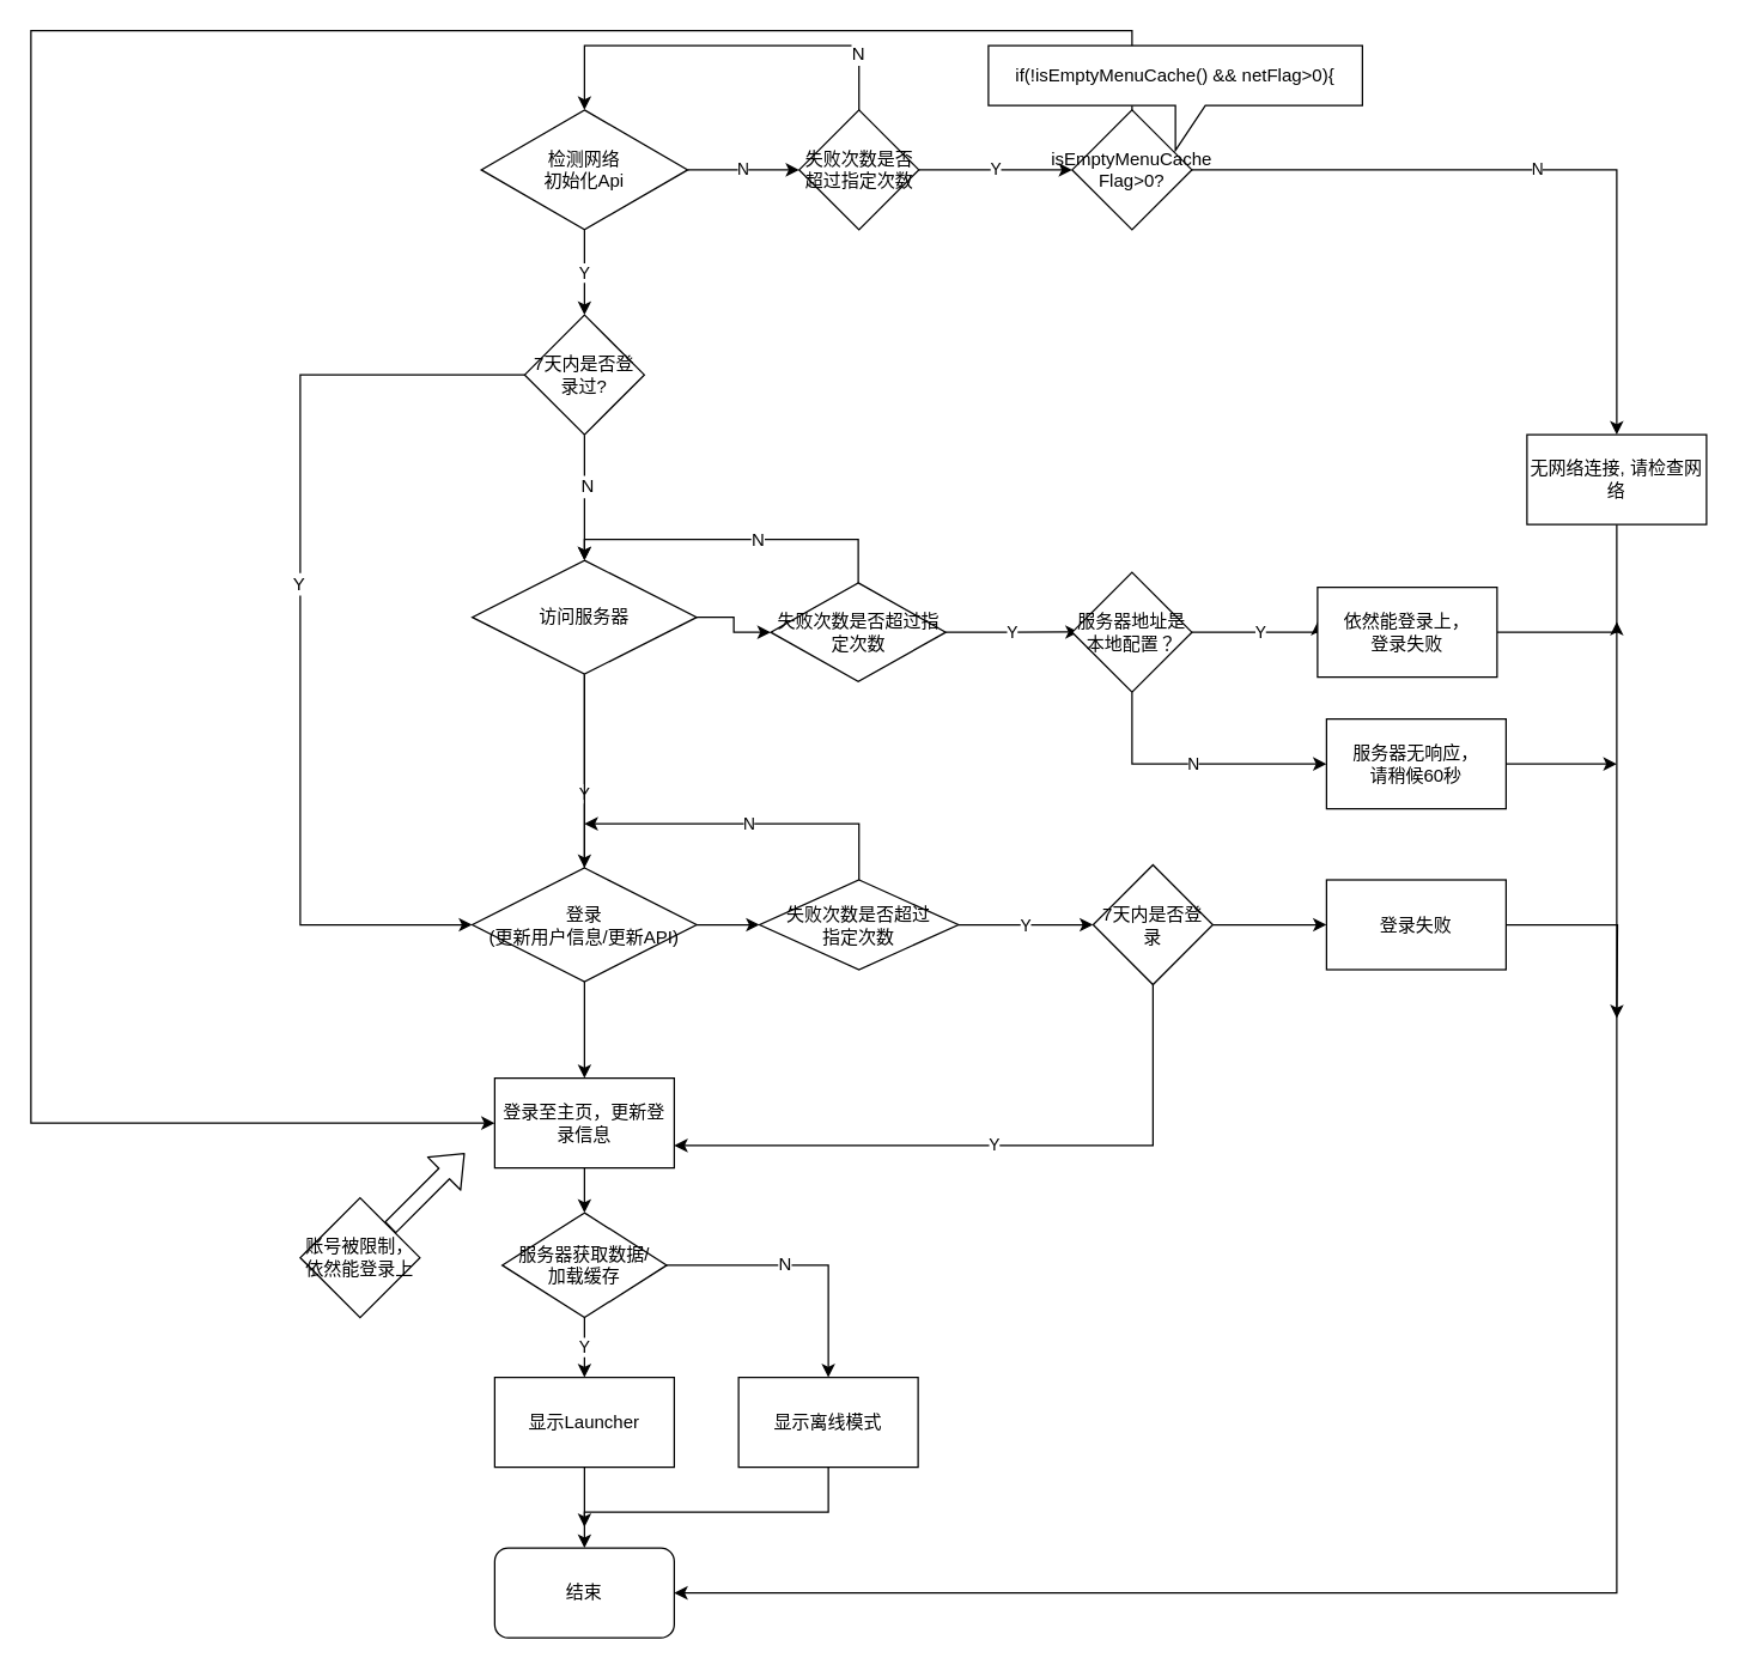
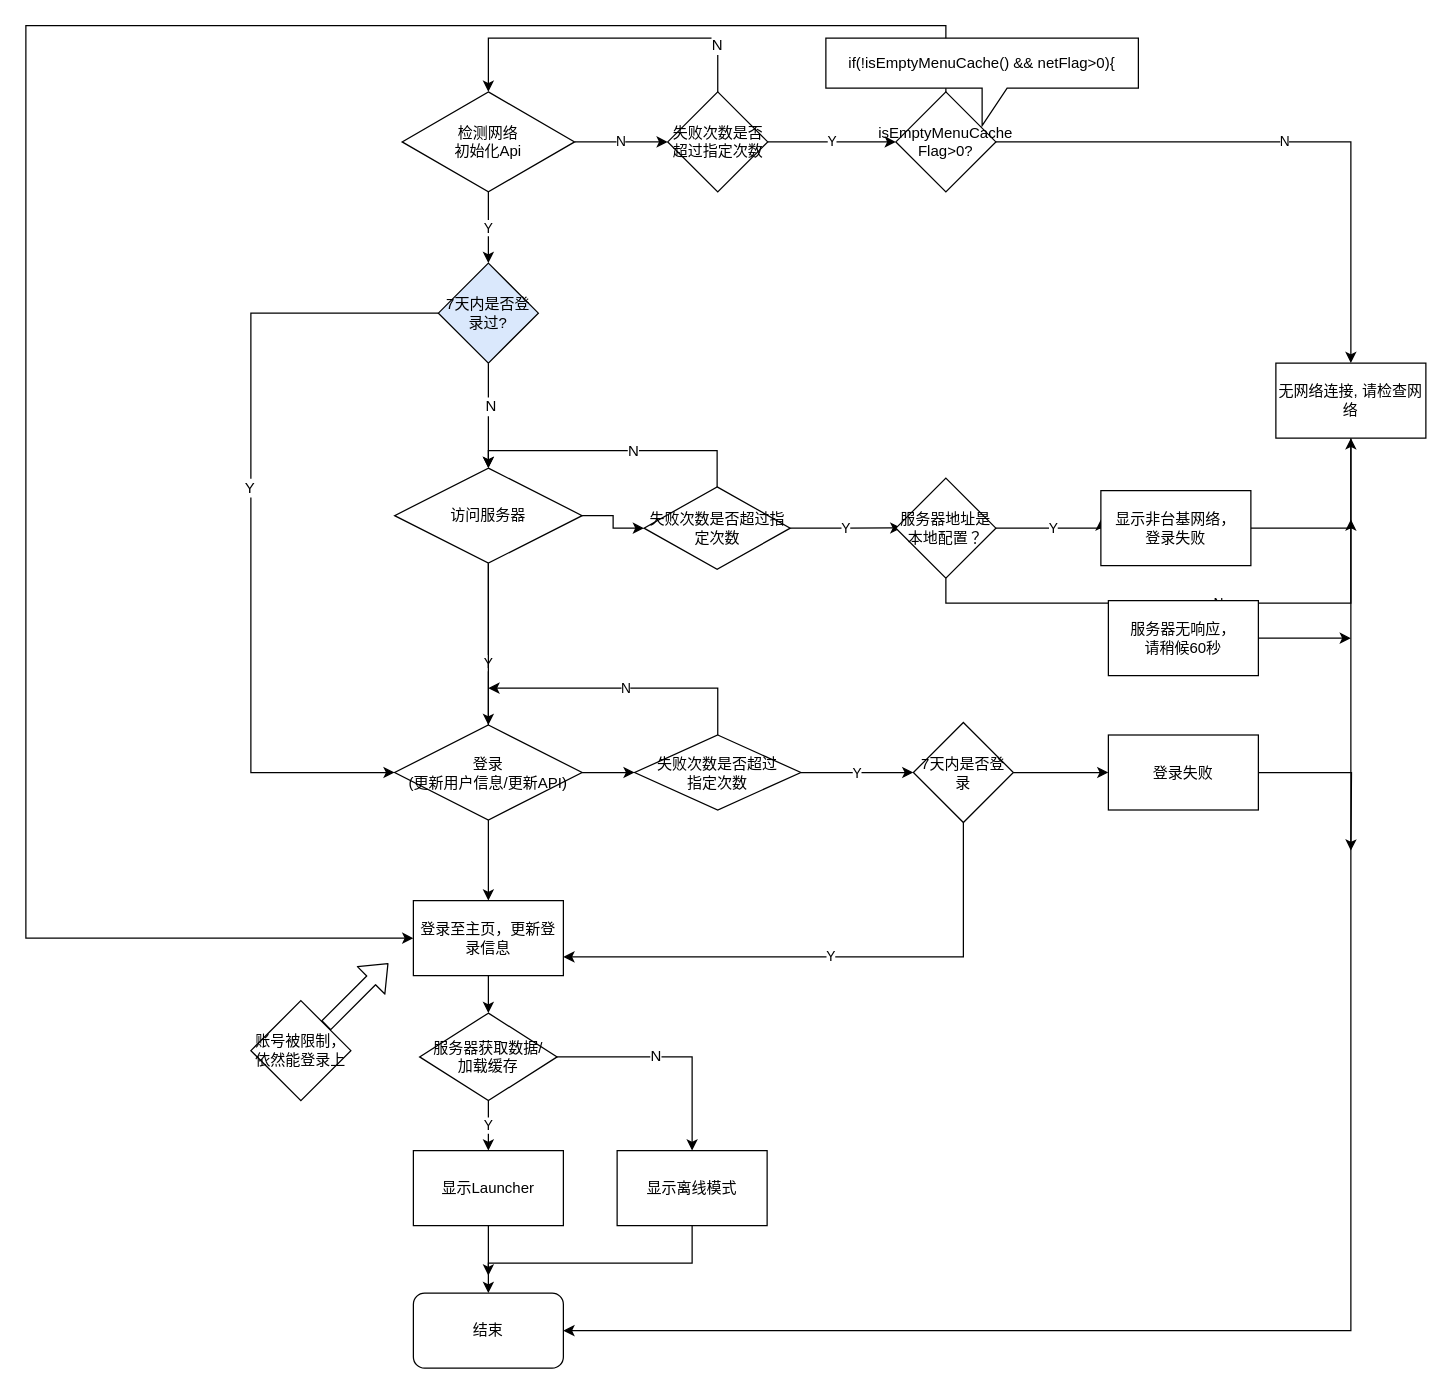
  <mxCell id="0" />
  <mxCell id="1" parent="0" />
  <mxCell id="2" value="N" style="edgeStyle=orthogonalEdgeStyle;rounded=0;orthogonalLoop=1;jettySize=auto;html=1;exitX=1;exitY=0.5;exitDx=0;exitDy=0;" parent="1" source="4" target="8" edge="1"><mxGeometry relative="1" as="geometry"><mxPoint x="530" y="113" as="targetPoint" /></mxGeometry></mxCell>
  <mxCell id="3" value="Y" style="edgeStyle=orthogonalEdgeStyle;rounded=0;orthogonalLoop=1;jettySize=auto;html=1;entryX=0.5;entryY=0;entryDx=0;entryDy=0;" parent="1" source="4" target="57" edge="1"><mxGeometry relative="1" as="geometry" /></mxCell>
  <mxCell id="4" value="&lt;span style=&quot;white-space: normal&quot;&gt;检测网络&lt;br&gt;初始化Api&lt;br&gt;&lt;/span&gt;" style="rhombus;whiteSpace=wrap;html=1;direction=east;" parent="1" vertex="1"><mxGeometry x="321" y="73" width="138" height="80" as="geometry" /></mxCell>
  <mxCell id="5" style="edgeStyle=orthogonalEdgeStyle;rounded=0;orthogonalLoop=1;jettySize=auto;html=1;" parent="1" source="8" edge="1"><mxGeometry relative="1" as="geometry"><mxPoint x="390" y="73" as="targetPoint" /><Array as="points"><mxPoint x="573" y="30" /><mxPoint x="390" y="30" /></Array></mxGeometry></mxCell>
  <mxCell id="6" value="N" style="text;html=1;resizable=0;points=[];align=center;verticalAlign=middle;labelBackgroundColor=#ffffff;" parent="5" vertex="1" connectable="0"><mxGeometry x="-0.717" y="1" relative="1" as="geometry"><mxPoint as="offset" /></mxGeometry></mxCell>
  <mxCell id="7" value="Y" style="edgeStyle=orthogonalEdgeStyle;rounded=0;orthogonalLoop=1;jettySize=auto;html=1;entryX=0;entryY=0.5;entryDx=0;entryDy=0;" parent="1" source="8" target="52" edge="1"><mxGeometry relative="1" as="geometry" /></mxCell>
  <mxCell id="8" value="失败次数是否超过指定次数" style="rhombus;whiteSpace=wrap;html=1;" parent="1" vertex="1"><mxGeometry x="533.5" y="73" width="80" height="80" as="geometry" /></mxCell>
  <mxCell id="9" value="Y" style="edgeStyle=orthogonalEdgeStyle;rounded=0;orthogonalLoop=1;jettySize=auto;html=1;exitX=0.5;exitY=1;exitDx=0;exitDy=0;" parent="1" source="49" edge="1"><mxGeometry relative="1" as="geometry"><mxPoint x="390" y="390" as="sourcePoint" /><mxPoint x="390" y="610" as="targetPoint" /></mxGeometry></mxCell>
  <mxCell id="10" value="" style="edgeStyle=orthogonalEdgeStyle;rounded=0;orthogonalLoop=1;jettySize=auto;html=1;" parent="1" source="12" target="15" edge="1"><mxGeometry relative="1" as="geometry" /></mxCell>
  <mxCell id="11" style="edgeStyle=orthogonalEdgeStyle;rounded=0;orthogonalLoop=1;jettySize=auto;html=1;" parent="1" source="12" target="20" edge="1"><mxGeometry relative="1" as="geometry" /></mxCell>
  <mxCell id="12" value="登录&lt;br&gt;(更新用户信息/更新API)" style="rhombus;whiteSpace=wrap;html=1;" parent="1" vertex="1"><mxGeometry x="315" y="579.5" width="150" height="76" as="geometry" /></mxCell>
  <mxCell id="13" value="N" style="edgeStyle=orthogonalEdgeStyle;rounded=0;orthogonalLoop=1;jettySize=auto;html=1;" parent="1" source="15" edge="1"><mxGeometry relative="1" as="geometry"><mxPoint x="390" y="550" as="targetPoint" /><Array as="points"><mxPoint x="573" y="549.5" /></Array></mxGeometry></mxCell>
  <mxCell id="14" value="Y" style="edgeStyle=orthogonalEdgeStyle;rounded=0;orthogonalLoop=1;jettySize=auto;html=1;entryX=0;entryY=0.5;entryDx=0;entryDy=0;" parent="1" source="15" target="46" edge="1"><mxGeometry relative="1" as="geometry"><mxPoint x="720" y="618" as="targetPoint" /></mxGeometry></mxCell>
  <mxCell id="15" value="失败次数是否超过&lt;br&gt;指定次数" style="rhombus;whiteSpace=wrap;html=1;" parent="1" vertex="1"><mxGeometry x="507" y="587.5" width="133" height="60" as="geometry" /></mxCell>
  <mxCell id="16" value="结束" style="rounded=1;whiteSpace=wrap;html=1;" parent="1" vertex="1"><mxGeometry x="330" y="1034" width="120" height="60" as="geometry" /></mxCell>
  <mxCell id="17" style="edgeStyle=orthogonalEdgeStyle;rounded=0;orthogonalLoop=1;jettySize=auto;html=1;entryX=1;entryY=0.5;entryDx=0;entryDy=0;" parent="1" source="18" target="16" edge="1"><mxGeometry relative="1" as="geometry"><Array as="points"><mxPoint x="1080" y="1064" /></Array></mxGeometry></mxCell>
  <mxCell id="18" value="无网络连接, 请检查网络" style="rounded=0;whiteSpace=wrap;html=1;" parent="1" vertex="1"><mxGeometry x="1020" y="290" width="120" height="60" as="geometry" /></mxCell>
  <mxCell id="19" style="edgeStyle=orthogonalEdgeStyle;rounded=0;orthogonalLoop=1;jettySize=auto;html=1;entryX=0.5;entryY=0;entryDx=0;entryDy=0;" parent="1" source="20" edge="1"><mxGeometry relative="1" as="geometry"><mxPoint x="390" y="810" as="targetPoint" /></mxGeometry></mxCell>
  <mxCell id="20" value="登录至主页，更新登录信息" style="rounded=0;whiteSpace=wrap;html=1;" parent="1" vertex="1"><mxGeometry x="330" y="720" width="120" height="60" as="geometry" /></mxCell>
  <mxCell id="21" value="账号被限制，依然能登录上" style="rhombus;whiteSpace=wrap;html=1;" parent="1" vertex="1"><mxGeometry x="200" y="800" width="80" height="80" as="geometry" /></mxCell>
  <mxCell id="22" value="" style="shape=flexArrow;endArrow=classic;html=1;" parent="1" edge="1"><mxGeometry width="50" height="50" relative="1" as="geometry"><mxPoint x="260" y="820" as="sourcePoint" /><mxPoint x="310" y="770" as="targetPoint" /></mxGeometry></mxCell>
  <mxCell id="23" value="" style="edgeStyle=orthogonalEdgeStyle;rounded=0;orthogonalLoop=1;jettySize=auto;html=1;" parent="1" source="49" target="28" edge="1"><mxGeometry relative="1" as="geometry" /></mxCell>
  <mxCell id="24" style="edgeStyle=orthogonalEdgeStyle;rounded=0;orthogonalLoop=1;jettySize=auto;html=1;" parent="1" source="49" target="12" edge="1"><mxGeometry relative="1" as="geometry" /></mxCell>
  <mxCell id="25" value="Y" style="edgeStyle=orthogonalEdgeStyle;rounded=0;orthogonalLoop=1;jettySize=auto;html=1;exitX=1;exitY=0.5;exitDx=0;exitDy=0;entryX=0;entryY=0.5;entryDx=0;entryDy=0;" parent="1" source="28" edge="1"><mxGeometry relative="1" as="geometry"><mxPoint x="720.429" y="421.857" as="targetPoint" /></mxGeometry></mxCell>
  <mxCell id="26" style="edgeStyle=orthogonalEdgeStyle;rounded=0;orthogonalLoop=1;jettySize=auto;html=1;" parent="1" source="28" target="49" edge="1"><mxGeometry relative="1" as="geometry"><Array as="points"><mxPoint x="573" y="360" /><mxPoint x="390" y="360" /></Array></mxGeometry></mxCell>
  <mxCell id="27" value="N" style="text;html=1;align=center;verticalAlign=middle;resizable=0;points=[];labelBackgroundColor=#ffffff;" parent="26" vertex="1" connectable="0"><mxGeometry x="-0.144" relative="1" as="geometry"><mxPoint as="offset" /></mxGeometry></mxCell>
  <mxCell id="28" value="失败次数是否超过指定次数" style="rhombus;whiteSpace=wrap;html=1;" parent="1" vertex="1"><mxGeometry x="514.5" y="389" width="117" height="66" as="geometry" /></mxCell>
  <mxCell id="29" value="Y" style="edgeStyle=orthogonalEdgeStyle;rounded=0;orthogonalLoop=1;jettySize=auto;html=1;" parent="1" source="31" edge="1"><mxGeometry relative="1" as="geometry"><mxPoint x="880" y="415" as="targetPoint" /><Array as="points"><mxPoint x="880" y="422" /></Array></mxGeometry></mxCell>
- <mxCell id="30" value="N" style="edgeStyle=orthogonalEdgeStyle;rounded=0;orthogonalLoop=1;jettySize=auto;html=1;exitX=0.5;exitY=1;exitDx=0;exitDy=0;entryX=0;entryY=0.5;entryDx=0;entryDy=0;" parent="1" source="31" target="35" edge="1"><mxGeometry relative="1" as="geometry" /></mxCell>
+ <mxCell id="30" value="N" style="edgeStyle=orthogonalEdgeStyle;rounded=0;orthogonalLoop=1;jettySize=auto;html=1;exitX=0.5;exitY=1;exitDx=0;exitDy=0;" parent="1" source="31" target="18" edge="1"><mxGeometry relative="1" as="geometry" /></mxCell>
  <mxCell id="31" value="服务器地址是本地配置？" style="rhombus;whiteSpace=wrap;html=1;" parent="1" vertex="1"><mxGeometry x="716" y="382" width="80" height="80" as="geometry" /></mxCell>
  <mxCell id="32" value="" style="edgeStyle=orthogonalEdgeStyle;rounded=0;orthogonalLoop=1;jettySize=auto;html=1;" parent="1" source="33" edge="1"><mxGeometry relative="1" as="geometry"><mxPoint x="1080" y="415" as="targetPoint" /><Array as="points"><mxPoint x="1080" y="422" /></Array></mxGeometry></mxCell>
- <mxCell id="33" value="依然能登录上，&lt;br&gt;登录失败" style="rounded=0;whiteSpace=wrap;html=1;" parent="1" vertex="1"><mxGeometry x="880" y="392" width="120" height="60" as="geometry" /></mxCell>
+ <mxCell id="33" value="显示非台基网络，&lt;br&gt;登录失败" style="rounded=0;whiteSpace=wrap;html=1;" parent="1" vertex="1"><mxGeometry x="880" y="392" width="120" height="60" as="geometry" /></mxCell>
  <mxCell id="34" value="" style="edgeStyle=orthogonalEdgeStyle;rounded=0;orthogonalLoop=1;jettySize=auto;html=1;" parent="1" source="35" edge="1"><mxGeometry relative="1" as="geometry"><mxPoint x="1080" y="510" as="targetPoint" /></mxGeometry></mxCell>
  <mxCell id="35" value="服务器无响应，&lt;br&gt;请稍候60秒" style="rounded=0;whiteSpace=wrap;html=1;" parent="1" vertex="1"><mxGeometry x="886" y="480" width="120" height="60" as="geometry" /></mxCell>
  <mxCell id="36" value="Y" style="edgeStyle=orthogonalEdgeStyle;rounded=0;orthogonalLoop=1;jettySize=auto;html=1;" parent="1" source="39" target="41" edge="1"><mxGeometry relative="1" as="geometry" /></mxCell>
  <mxCell id="37" style="edgeStyle=orthogonalEdgeStyle;rounded=0;orthogonalLoop=1;jettySize=auto;html=1;exitX=1;exitY=0.5;exitDx=0;exitDy=0;entryX=0.5;entryY=0;entryDx=0;entryDy=0;" parent="1" source="39" target="43" edge="1"><mxGeometry relative="1" as="geometry"><mxPoint x="540" y="890" as="targetPoint" /><Array as="points"><mxPoint x="553" y="845" /></Array></mxGeometry></mxCell>
  <mxCell id="38" value="N" style="text;html=1;align=center;verticalAlign=middle;resizable=0;points=[];labelBackgroundColor=#ffffff;" parent="37" vertex="1" connectable="0"><mxGeometry x="-0.147" y="1" relative="1" as="geometry"><mxPoint as="offset" /></mxGeometry></mxCell>
  <mxCell id="39" value="服务器获取数据/&lt;br&gt;加载缓存" style="rhombus;whiteSpace=wrap;html=1;" parent="1" vertex="1"><mxGeometry x="335" y="810" width="110" height="70" as="geometry" /></mxCell>
  <mxCell id="40" value="" style="edgeStyle=orthogonalEdgeStyle;rounded=0;orthogonalLoop=1;jettySize=auto;html=1;" parent="1" source="41" target="16" edge="1"><mxGeometry relative="1" as="geometry" /></mxCell>
  <mxCell id="41" value="显示Launcher" style="rounded=0;whiteSpace=wrap;html=1;" parent="1" vertex="1"><mxGeometry x="330" y="920" width="120" height="60" as="geometry" /></mxCell>
  <mxCell id="42" style="edgeStyle=orthogonalEdgeStyle;rounded=0;orthogonalLoop=1;jettySize=auto;html=1;" parent="1" source="43" edge="1"><mxGeometry relative="1" as="geometry"><mxPoint x="390" y="1020" as="targetPoint" /><Array as="points"><mxPoint x="553" y="1010" /><mxPoint x="390" y="1010" /></Array></mxGeometry></mxCell>
  <mxCell id="43" value="显示离线模式" style="rounded=0;whiteSpace=wrap;html=1;" parent="1" vertex="1"><mxGeometry x="493" y="920" width="120" height="60" as="geometry" /></mxCell>
  <mxCell id="44" value="Y" style="edgeStyle=orthogonalEdgeStyle;rounded=0;orthogonalLoop=1;jettySize=auto;html=1;entryX=1;entryY=0.75;entryDx=0;entryDy=0;" parent="1" source="46" target="20" edge="1"><mxGeometry relative="1" as="geometry"><Array as="points"><mxPoint x="770" y="765" /></Array></mxGeometry></mxCell>
  <mxCell id="45" style="edgeStyle=orthogonalEdgeStyle;rounded=0;orthogonalLoop=1;jettySize=auto;html=1;" parent="1" source="46" target="48" edge="1"><mxGeometry relative="1" as="geometry" /></mxCell>
  <mxCell id="46" value="7天内是否登录" style="rhombus;whiteSpace=wrap;html=1;" parent="1" vertex="1"><mxGeometry x="730" y="577.5" width="80" height="80" as="geometry" /></mxCell>
  <mxCell id="47" style="edgeStyle=orthogonalEdgeStyle;rounded=0;orthogonalLoop=1;jettySize=auto;html=1;" parent="1" source="48" edge="1"><mxGeometry relative="1" as="geometry"><mxPoint x="1080" y="680" as="targetPoint" /></mxGeometry></mxCell>
  <mxCell id="48" value="登录失败" style="rounded=0;whiteSpace=wrap;html=1;" parent="1" vertex="1"><mxGeometry x="886" y="587.5" width="120" height="60" as="geometry" /></mxCell>
  <mxCell id="49" value="访问服务器" style="rhombus;whiteSpace=wrap;html=1;" parent="1" vertex="1"><mxGeometry x="315" y="374" width="150" height="76" as="geometry" /></mxCell>
  <mxCell id="50" value="N" style="edgeStyle=orthogonalEdgeStyle;rounded=0;orthogonalLoop=1;jettySize=auto;html=1;entryX=0.5;entryY=0;entryDx=0;entryDy=0;" parent="1" source="52" target="18" edge="1"><mxGeometry relative="1" as="geometry" /></mxCell>
  <mxCell id="51" style="edgeStyle=orthogonalEdgeStyle;rounded=0;orthogonalLoop=1;jettySize=auto;html=1;entryX=0;entryY=0.5;entryDx=0;entryDy=0;" parent="1" source="52" target="20" edge="1"><mxGeometry relative="1" as="geometry"><Array as="points"><mxPoint x="756" y="20" /><mxPoint x="20" y="20" /><mxPoint x="20" y="750" /></Array></mxGeometry></mxCell>
  <mxCell id="52" value="isEmptyMenuCache&lt;br&gt;Flag&amp;gt;0?" style="rhombus;whiteSpace=wrap;html=1;" parent="1" vertex="1"><mxGeometry x="716" y="73" width="80" height="80" as="geometry" /></mxCell>
  <mxCell id="53" style="edgeStyle=orthogonalEdgeStyle;rounded=0;orthogonalLoop=1;jettySize=auto;html=1;" parent="1" source="57" target="49" edge="1"><mxGeometry relative="1" as="geometry" /></mxCell>
  <mxCell id="54" value="N" style="text;html=1;align=center;verticalAlign=middle;resizable=0;points=[];labelBackgroundColor=#ffffff;" parent="53" vertex="1" connectable="0"><mxGeometry x="-0.194" y="1" relative="1" as="geometry"><mxPoint as="offset" /></mxGeometry></mxCell>
  <mxCell id="55" style="edgeStyle=orthogonalEdgeStyle;rounded=0;orthogonalLoop=1;jettySize=auto;html=1;entryX=0;entryY=0.5;entryDx=0;entryDy=0;" parent="1" source="57" target="12" edge="1"><mxGeometry relative="1" as="geometry"><mxPoint x="180" y="490" as="targetPoint" /><Array as="points"><mxPoint x="200" y="250" /><mxPoint x="200" y="618" /></Array></mxGeometry></mxCell>
  <mxCell id="56" value="Y" style="text;html=1;align=center;verticalAlign=middle;resizable=0;points=[];labelBackgroundColor=#ffffff;" parent="55" vertex="1" connectable="0"><mxGeometry x="-0.087" y="-2" relative="1" as="geometry"><mxPoint as="offset" /></mxGeometry></mxCell>
- <mxCell id="57" value="&lt;span style=&quot;white-space: normal&quot;&gt;7天内是否登录过?&lt;/span&gt;" style="rhombus;whiteSpace=wrap;html=1;" parent="1" vertex="1"><mxGeometry x="350" y="210" width="80" height="80" as="geometry" /></mxCell>
+ <mxCell id="57" value="&lt;span style=&quot;white-space: normal&quot;&gt;7天内是否登录过?&lt;/span&gt;" style="rhombus;whiteSpace=wrap;html=1;fillColor=#dae8fc;" parent="1" vertex="1"><mxGeometry x="350" y="210" width="80" height="80" as="geometry" /></mxCell>
  <mxCell id="58" value="&lt;div&gt;if(!isEmptyMenuCache() &amp;amp;&amp;amp; netFlag&amp;gt;0){&lt;/div&gt;" style="shape=callout;whiteSpace=wrap;html=1;perimeter=calloutPerimeter;" vertex="1" parent="1"><mxGeometry x="660" y="30" width="250" height="70" as="geometry" /></mxCell>
